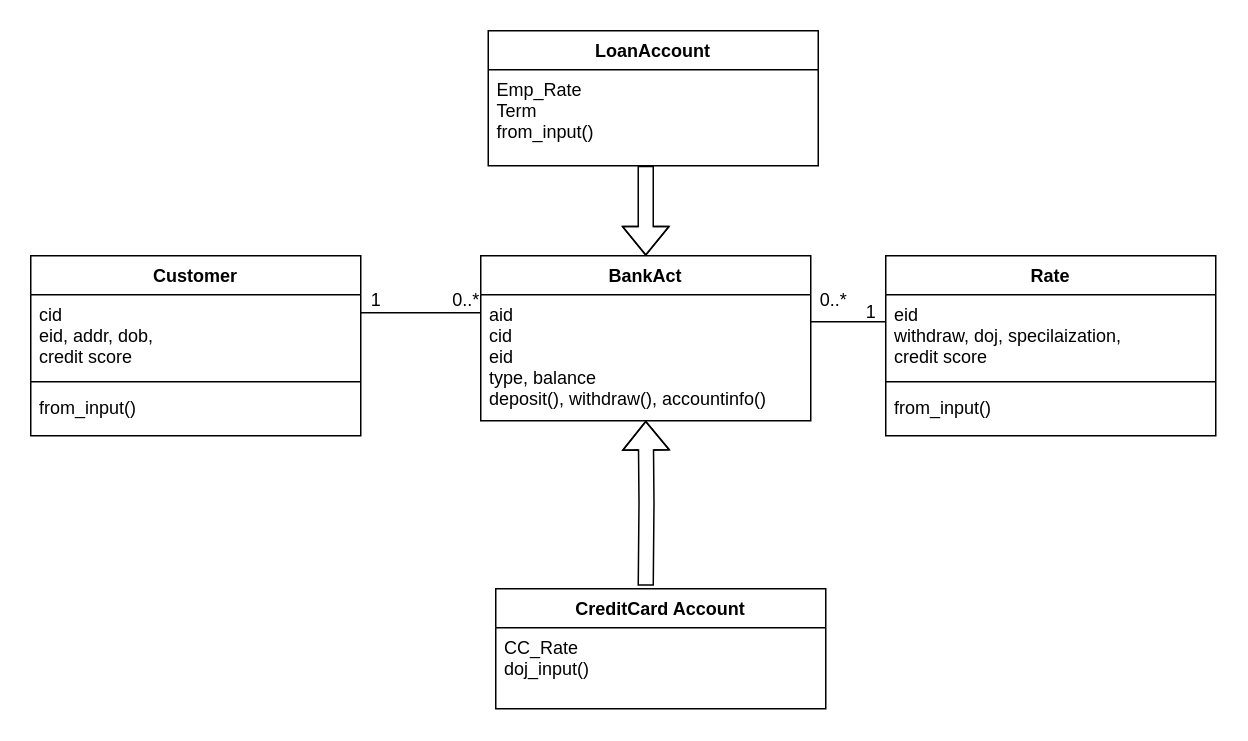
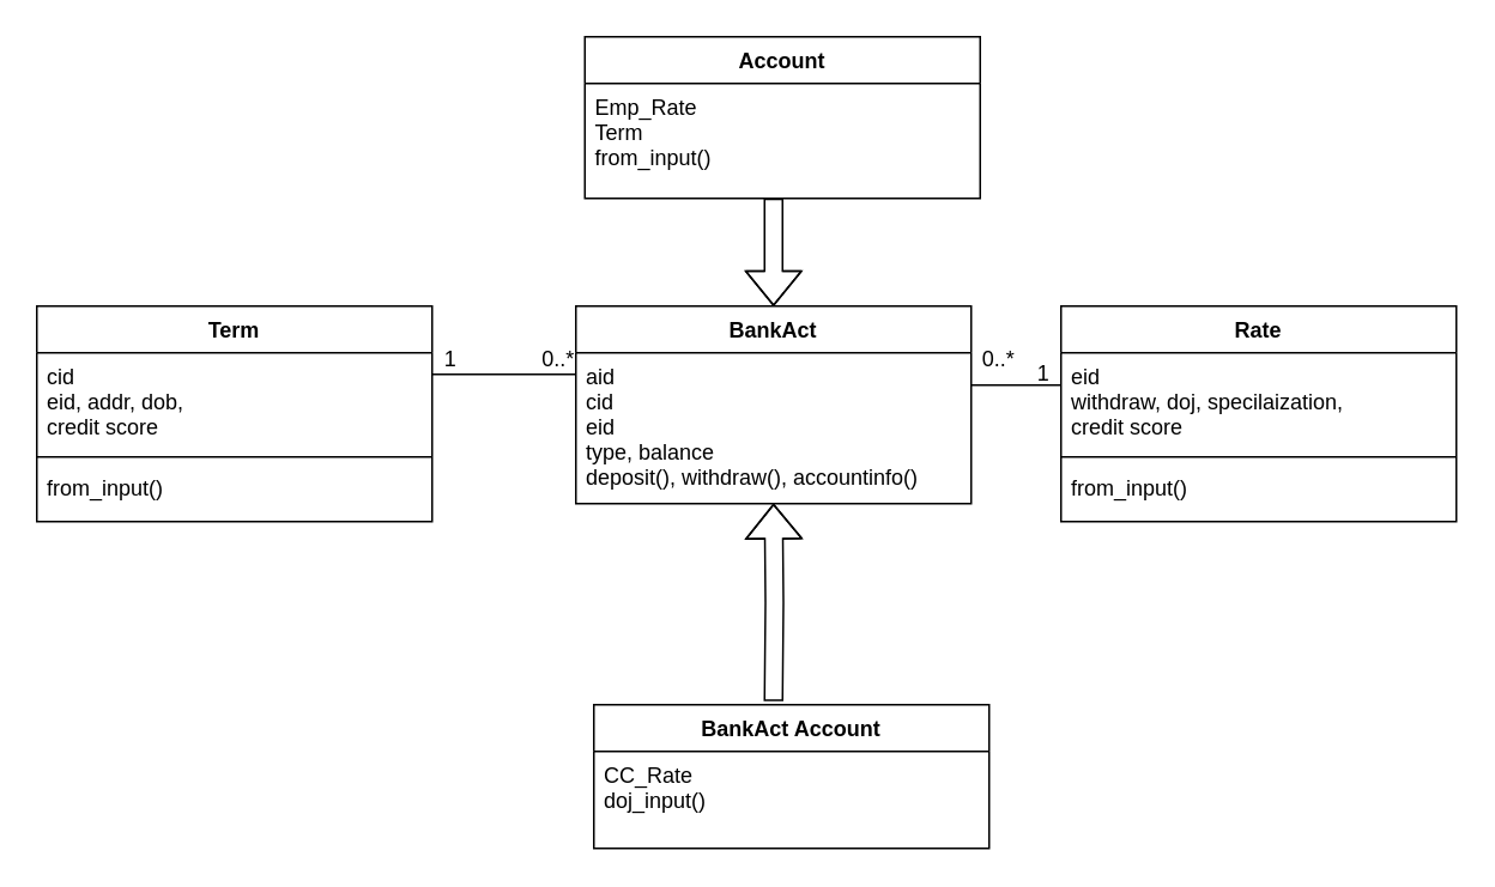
  <mxCell id="0" />
  <mxCell id="1" parent="0" />
  <mxCell id="2" style="edgeStyle=orthogonalEdgeStyle;rounded=0;orthogonalLoop=1;jettySize=auto;html=1;shape=flexArrow;" parent="1" target="4" edge="1"><mxGeometry relative="1" as="geometry"><mxPoint x="430" y="110" as="sourcePoint" /><Array as="points"><mxPoint x="430" y="120" /><mxPoint x="430" y="120" /></Array></mxGeometry></mxCell>
  <mxCell id="3" style="edgeStyle=orthogonalEdgeStyle;rounded=0;orthogonalLoop=1;jettySize=auto;html=1;shape=flexArrow;" parent="1" target="4" edge="1"><mxGeometry relative="1" as="geometry"><mxPoint x="430" y="390" as="sourcePoint" /></mxGeometry></mxCell>
  <mxCell id="4" value="BankAct" style="swimlane;fontStyle=1;align=center;verticalAlign=top;childLayout=stackLayout;horizontal=1;startSize=26;horizontalStack=0;resizeParent=1;resizeParentMax=0;resizeLast=0;collapsible=1;marginBottom=0;" parent="1" vertex="1"><mxGeometry x="320" y="170" width="220" height="110" as="geometry" /></mxCell>
  <mxCell id="5" value="aid&#10;cid&#10;eid&#10;type, balance&#10;deposit(), withdraw(), accountinfo()" style="text;strokeColor=none;fillColor=none;align=left;verticalAlign=top;spacingLeft=4;spacingRight=4;overflow=hidden;rotatable=0;points=[[0,0.5],[1,0.5]];portConstraint=eastwest;" parent="4" vertex="1"><mxGeometry y="26" width="220" height="84" as="geometry" /></mxCell>
  <mxCell id="6" value="Rate" style="swimlane;fontStyle=1;align=center;verticalAlign=top;childLayout=stackLayout;horizontal=1;startSize=26;horizontalStack=0;resizeParent=1;resizeParentMax=0;resizeLast=0;collapsible=1;marginBottom=0;" parent="1" vertex="1"><mxGeometry x="590" y="170" width="220" height="120" as="geometry" /></mxCell>
  <mxCell id="7" value="eid&#10;withdraw, doj, specilaization,&#10;credit score" style="text;strokeColor=none;fillColor=none;align=left;verticalAlign=top;spacingLeft=4;spacingRight=4;overflow=hidden;rotatable=0;points=[[0,0.5],[1,0.5]];portConstraint=eastwest;" parent="6" vertex="1"><mxGeometry y="26" width="220" height="54" as="geometry" /></mxCell>
  <mxCell id="8" value="" style="line;strokeWidth=1;fillColor=none;align=left;verticalAlign=middle;spacingTop=-1;spacingLeft=3;spacingRight=3;rotatable=0;labelPosition=right;points=[];portConstraint=eastwest;" parent="6" vertex="1"><mxGeometry y="80" width="220" height="8" as="geometry" /></mxCell>
  <mxCell id="9" value="from_input()" style="text;strokeColor=none;fillColor=none;align=left;verticalAlign=top;spacingLeft=4;spacingRight=4;overflow=hidden;rotatable=0;points=[[0,0.5],[1,0.5]];portConstraint=eastwest;" parent="6" vertex="1"><mxGeometry y="88" width="220" height="32" as="geometry" /></mxCell>
- <mxCell id="10" value="Customer" style="swimlane;fontStyle=1;align=center;verticalAlign=top;childLayout=stackLayout;horizontal=1;startSize=26;horizontalStack=0;resizeParent=1;resizeParentMax=0;resizeLast=0;collapsible=1;marginBottom=0;" parent="1" vertex="1"><mxGeometry x="20" y="170" width="220" height="120" as="geometry" /></mxCell>
+ <mxCell id="10" value="Term" style="swimlane;fontStyle=1;align=center;verticalAlign=top;childLayout=stackLayout;horizontal=1;startSize=26;horizontalStack=0;resizeParent=1;resizeParentMax=0;resizeLast=0;collapsible=1;marginBottom=0;" parent="1" vertex="1"><mxGeometry x="20" y="170" width="220" height="120" as="geometry" /></mxCell>
  <mxCell id="11" value="cid&#10;eid, addr, dob, &#10;credit score" style="text;strokeColor=none;fillColor=none;align=left;verticalAlign=top;spacingLeft=4;spacingRight=4;overflow=hidden;rotatable=0;points=[[0,0.5],[1,0.5]];portConstraint=eastwest;" parent="10" vertex="1"><mxGeometry y="26" width="220" height="54" as="geometry" /></mxCell>
  <mxCell id="12" value="" style="line;strokeWidth=1;fillColor=none;align=left;verticalAlign=middle;spacingTop=-1;spacingLeft=3;spacingRight=3;rotatable=0;labelPosition=right;points=[];portConstraint=eastwest;" parent="10" vertex="1"><mxGeometry y="80" width="220" height="8" as="geometry" /></mxCell>
  <mxCell id="13" value="from_input()" style="text;strokeColor=none;fillColor=none;align=left;verticalAlign=top;spacingLeft=4;spacingRight=4;overflow=hidden;rotatable=0;points=[[0,0.5],[1,0.5]];portConstraint=eastwest;" parent="10" vertex="1"><mxGeometry y="88" width="220" height="32" as="geometry" /></mxCell>
- <mxCell id="14" value="CreditCard Account&#10;" style="swimlane;fontStyle=1;align=center;verticalAlign=top;childLayout=stackLayout;horizontal=1;startSize=26;horizontalStack=0;resizeParent=1;resizeParentMax=0;resizeLast=0;collapsible=1;marginBottom=0;" parent="1" vertex="1"><mxGeometry x="330" y="392" width="220" height="80" as="geometry" /></mxCell>
+ <mxCell id="14" value="BankAct Account&#10;" style="swimlane;fontStyle=1;align=center;verticalAlign=top;childLayout=stackLayout;horizontal=1;startSize=26;horizontalStack=0;resizeParent=1;resizeParentMax=0;resizeLast=0;collapsible=1;marginBottom=0;" parent="1" vertex="1"><mxGeometry x="330" y="392" width="220" height="80" as="geometry" /></mxCell>
  <mxCell id="15" value="CC_Rate&#10;doj_input()" style="text;strokeColor=none;fillColor=none;align=left;verticalAlign=top;spacingLeft=4;spacingRight=4;overflow=hidden;rotatable=0;points=[[0,0.5],[1,0.5]];portConstraint=eastwest;" parent="14" vertex="1"><mxGeometry y="26" width="220" height="54" as="geometry" /></mxCell>
- <mxCell id="16" value="LoanAccount" style="swimlane;fontStyle=1;align=center;verticalAlign=top;childLayout=stackLayout;horizontal=1;startSize=26;horizontalStack=0;resizeParent=1;resizeParentMax=0;resizeLast=0;collapsible=1;marginBottom=0;" parent="1" vertex="1"><mxGeometry x="325" y="20" width="220" height="90" as="geometry" /></mxCell>
+ <mxCell id="16" value="Account" style="swimlane;fontStyle=1;align=center;verticalAlign=top;childLayout=stackLayout;horizontal=1;startSize=26;horizontalStack=0;resizeParent=1;resizeParentMax=0;resizeLast=0;collapsible=1;marginBottom=0;" parent="1" vertex="1"><mxGeometry x="325" y="20" width="220" height="90" as="geometry" /></mxCell>
  <mxCell id="17" value="Emp_Rate&#10;Term&#10;from_input()" style="text;strokeColor=none;fillColor=none;align=left;verticalAlign=top;spacingLeft=4;spacingRight=4;overflow=hidden;rotatable=0;points=[[0,0.5],[1,0.5]];portConstraint=eastwest;" parent="16" vertex="1"><mxGeometry y="26" width="220" height="64" as="geometry" /></mxCell>
  <mxCell id="18" value="" style="line;strokeWidth=1;fillColor=none;align=left;verticalAlign=middle;spacingTop=-1;spacingLeft=3;spacingRight=3;rotatable=0;labelPosition=right;points=[];portConstraint=eastwest;" parent="1" vertex="1"><mxGeometry x="540" y="210" width="50" height="8" as="geometry" /></mxCell>
  <mxCell id="19" value="" style="line;strokeWidth=1;fillColor=none;align=left;verticalAlign=middle;spacingTop=-1;spacingLeft=3;spacingRight=3;rotatable=0;labelPosition=right;points=[];portConstraint=eastwest;" parent="1" vertex="1"><mxGeometry x="240" y="198" width="80" height="20" as="geometry" /></mxCell>
  <mxCell id="20" value="1" style="text;html=1;align=center;verticalAlign=middle;resizable=0;points=[];autosize=1;strokeColor=none;" parent="1" vertex="1"><mxGeometry x="240" y="190" width="20" height="20" as="geometry" /></mxCell>
  <mxCell id="21" value="0..*" style="text;html=1;align=center;verticalAlign=middle;resizable=0;points=[];autosize=1;strokeColor=none;" parent="1" vertex="1"><mxGeometry x="295" y="190" width="30" height="20" as="geometry" /></mxCell>
  <mxCell id="22" value="1" style="text;html=1;align=center;verticalAlign=middle;resizable=0;points=[];autosize=1;strokeColor=none;" parent="1" vertex="1"><mxGeometry x="570" y="198" width="20" height="20" as="geometry" /></mxCell>
  <mxCell id="23" value="0..*" style="text;html=1;align=center;verticalAlign=middle;resizable=0;points=[];autosize=1;strokeColor=none;" parent="1" vertex="1"><mxGeometry x="540" y="190" width="30" height="20" as="geometry" /></mxCell>
